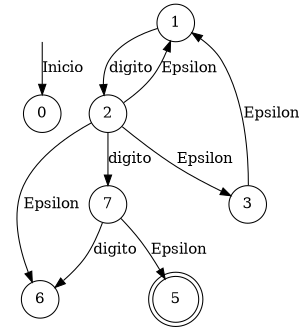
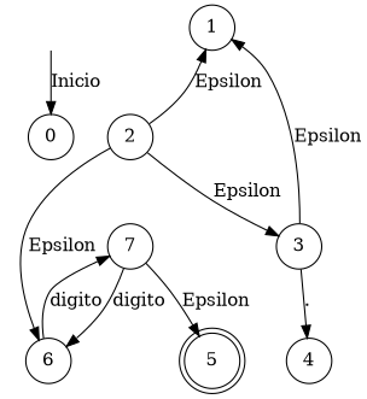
  digraph {
    rankdir=TB
    node [shape=circle]
    Inicio [style=invis shape=""]
    0
    1
    2
    3
    6
+   4
    7
    n9 [label=5 shape=doublecircle]
    Inicio -> 0 [label=Inicio]
-   1 -> 2 [label=digito]
    2 -> 1 [label=Epsilon]
    2 -> 3 [label=Epsilon]
    2 -> 6 [label=Epsilon]
    3 -> 1 [label=Epsilon]
-   2 -> 7 [label=digito]
+   3 -> 4 [label="."]
+   6 -> 7 [label=digito]
    7 -> 6 [label=digito]
    7 -> n9 [label=Epsilon]
  }
